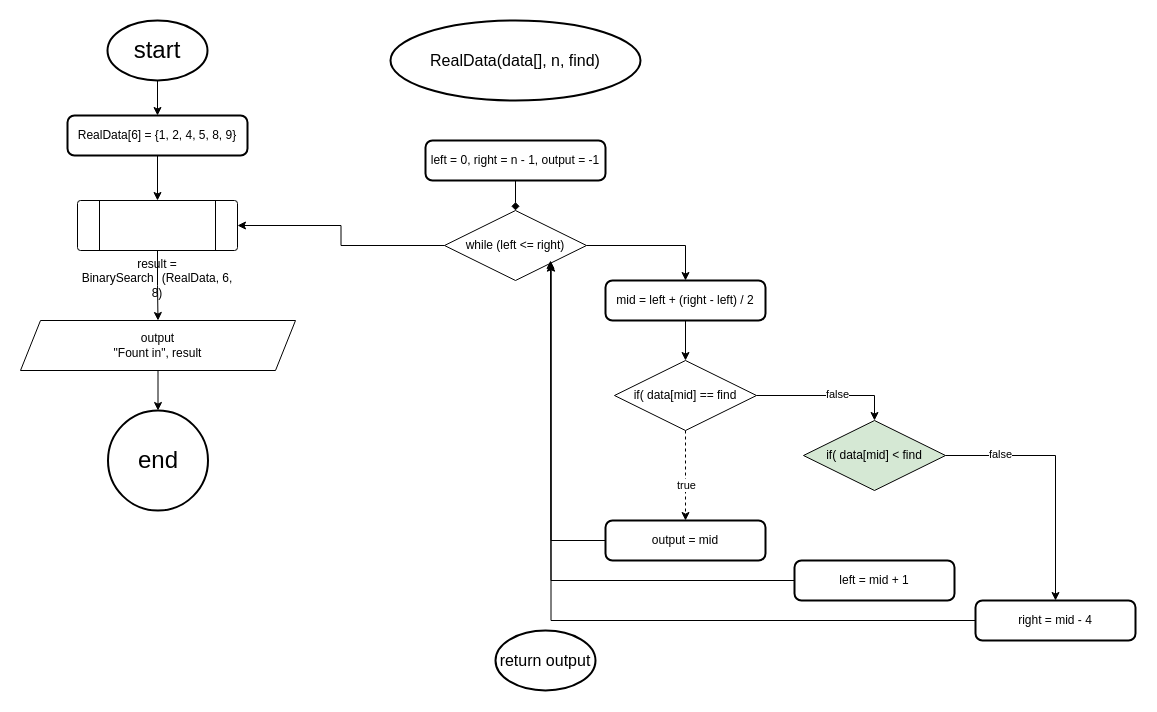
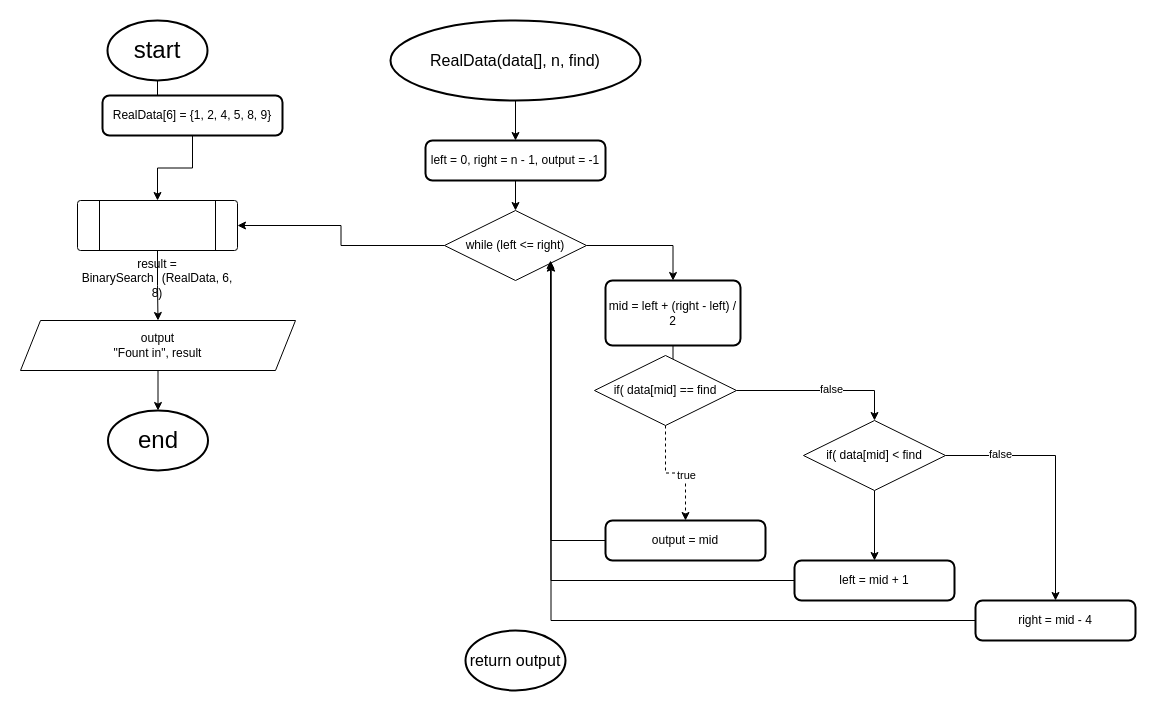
  <mxCell id="0" />
  <mxCell id="1" parent="0" />
  <mxCell id="2" style="edgeStyle=orthogonalEdgeStyle;rounded=0;orthogonalLoop=1;jettySize=auto;html=1;entryX=0.5;entryY=0;entryDx=0;entryDy=0;" edge="1" parent="1" source="3" target="6"><mxGeometry relative="1" as="geometry" /></mxCell>
  <mxCell id="3" value="&lt;font style=&quot;font-size: 24px;&quot;&gt;start&lt;/font&gt;" style="strokeWidth=2;html=1;shape=mxgraph.flowchart.start_1;whiteSpace=wrap;" vertex="1" parent="1"><mxGeometry x="107" y="20" width="100" height="60" as="geometry" /></mxCell>
  <mxCell id="4" value="output&lt;div&gt;&quot;Fount in&quot;, result&lt;/div&gt;" style="shape=parallelogram;perimeter=parallelogramPerimeter;whiteSpace=wrap;html=1;fixedSize=1;" vertex="1" parent="1"><mxGeometry x="20" y="320" width="275" height="50" as="geometry" /></mxCell>
  <mxCell id="5" style="edgeStyle=orthogonalEdgeStyle;rounded=0;orthogonalLoop=1;jettySize=auto;html=1;entryX=0.5;entryY=0;entryDx=0;entryDy=0;" edge="1" parent="1" source="6" target="8"><mxGeometry relative="1" as="geometry" /></mxCell>
- <mxCell id="6" value="RealData[6] = {1, 2, 4, 5, 8, 9}" style="rounded=1;whiteSpace=wrap;html=1;absoluteArcSize=1;arcSize=14;strokeWidth=2;" vertex="1" parent="1"><mxGeometry x="67" y="115" width="180" height="40" as="geometry" /></mxCell>
+ <mxCell id="6" value="RealData[6] = {1, 2, 4, 5, 8, 9}" style="rounded=1;whiteSpace=wrap;html=1;absoluteArcSize=1;arcSize=14;strokeWidth=2;" vertex="1" parent="1"><mxGeometry x="102" y="95" width="180" height="40" as="geometry" /></mxCell>
  <mxCell id="7" style="edgeStyle=orthogonalEdgeStyle;rounded=0;orthogonalLoop=1;jettySize=auto;html=1;entryX=0.5;entryY=0;entryDx=0;entryDy=0;" edge="1" parent="1" source="8" target="4"><mxGeometry relative="1" as="geometry" /></mxCell>
  <mxCell id="8" value="result = BinarySearch&lt;span style=&quot;white-space: pre;&quot;&gt;&#09;&lt;/span&gt;(RealData, 6, 8)" style="verticalLabelPosition=bottom;verticalAlign=top;html=1;shape=process;whiteSpace=wrap;rounded=1;size=0.14;arcSize=6;" vertex="1" parent="1"><mxGeometry x="77" y="200" width="160" height="50" as="geometry" /></mxCell>
+ <mxCell id="9" style="edgeStyle=orthogonalEdgeStyle;rounded=0;orthogonalLoop=1;jettySize=auto;html=1;entryX=0.5;entryY=0;entryDx=0;entryDy=0;" edge="1" parent="1" source="10" target="14"><mxGeometry relative="1" as="geometry" /></mxCell>
  <mxCell id="10" value="&lt;font style=&quot;font-size: 16px;&quot;&gt;RealData(data[], n, find)&lt;/font&gt;" style="strokeWidth=2;html=1;shape=mxgraph.flowchart.start_1;whiteSpace=wrap;" vertex="1" parent="1"><mxGeometry x="390" y="20" width="250" height="80" as="geometry" /></mxCell>
  <mxCell id="11" style="edgeStyle=orthogonalEdgeStyle;rounded=0;orthogonalLoop=1;jettySize=auto;html=1;entryX=0.5;entryY=0;entryDx=0;entryDy=0;" edge="1" parent="1" source="12" target="16"><mxGeometry relative="1" as="geometry" /></mxCell>
  <mxCell id="12" value="while (left &amp;lt;= right)" style="rhombus;whiteSpace=wrap;html=1;" vertex="1" parent="1"><mxGeometry x="444" y="210" width="142" height="70" as="geometry" /></mxCell>
- <mxCell id="13" style="edgeStyle=orthogonalEdgeStyle;rounded=0;orthogonalLoop=1;jettySize=auto;html=1;entryX=0.5;entryY=0;entryDx=0;entryDy=0;endArrow=diamond;" edge="1" parent="1" source="14" target="12"><mxGeometry relative="1" as="geometry" /></mxCell>
+ <mxCell id="13" style="edgeStyle=orthogonalEdgeStyle;rounded=0;orthogonalLoop=1;jettySize=auto;html=1;entryX=0.5;entryY=0;entryDx=0;entryDy=0;" edge="1" parent="1" source="14" target="12"><mxGeometry relative="1" as="geometry" /></mxCell>
  <mxCell id="14" value="left = 0, right = n - 1, output = -1" style="rounded=1;whiteSpace=wrap;html=1;absoluteArcSize=1;arcSize=14;strokeWidth=2;" vertex="1" parent="1"><mxGeometry x="425" y="140" width="180" height="40" as="geometry" /></mxCell>
  <mxCell id="15" style="edgeStyle=orthogonalEdgeStyle;rounded=0;orthogonalLoop=1;jettySize=auto;html=1;entryX=0.5;entryY=0;entryDx=0;entryDy=0;" edge="1" parent="1" source="16" target="21"><mxGeometry relative="1" as="geometry" /></mxCell>
- <mxCell id="16" value="mid = left + (right - left) / 2" style="rounded=1;whiteSpace=wrap;html=1;absoluteArcSize=1;arcSize=14;strokeWidth=2;" vertex="1" parent="1"><mxGeometry x="605" y="280" width="160" height="40" as="geometry" /></mxCell>
+ <mxCell id="16" value="mid = left + (right - left) / 2" style="rounded=1;whiteSpace=wrap;html=1;absoluteArcSize=1;arcSize=14;strokeWidth=2;" vertex="1" parent="1"><mxGeometry x="605" y="280" width="135" height="65" as="geometry" /></mxCell>
  <mxCell id="17" style="edgeStyle=orthogonalEdgeStyle;rounded=0;orthogonalLoop=1;jettySize=auto;html=1;entryX=0.5;entryY=0;entryDx=0;entryDy=0;" edge="1" parent="1" source="21" target="30"><mxGeometry relative="1" as="geometry" /></mxCell>
  <mxCell id="18" value="false" style="edgeLabel;html=1;align=center;verticalAlign=middle;resizable=0;points=[];" vertex="1" connectable="0" parent="17"><mxGeometry x="0.115" y="2" relative="1" as="geometry"><mxPoint as="offset" /></mxGeometry></mxCell>
  <mxCell id="19" style="edgeStyle=orthogonalEdgeStyle;rounded=0;orthogonalLoop=1;jettySize=auto;html=1;entryX=0.5;entryY=0;entryDx=0;entryDy=0;dashed=1;" edge="1" parent="1" source="21" target="23"><mxGeometry relative="1" as="geometry" /></mxCell>
  <mxCell id="20" value="true" style="edgeLabel;html=1;align=center;verticalAlign=middle;resizable=0;points=[];" vertex="1" connectable="0" parent="19"><mxGeometry x="0.206" relative="1" as="geometry"><mxPoint as="offset" /></mxGeometry></mxCell>
- <mxCell id="21" value="if( data[mid] == find" style="rhombus;whiteSpace=wrap;html=1;" vertex="1" parent="1"><mxGeometry x="614" y="360" width="142" height="70" as="geometry" /></mxCell>
+ <mxCell id="21" value="if( data[mid] == find" style="rhombus;whiteSpace=wrap;html=1;" vertex="1" parent="1"><mxGeometry x="594" y="355" width="142" height="70" as="geometry" /></mxCell>
  <mxCell id="22" style="edgeStyle=orthogonalEdgeStyle;rounded=0;orthogonalLoop=1;jettySize=auto;html=1;entryX=1;entryY=1;entryDx=0;entryDy=0;" edge="1" parent="1" source="23" target="12"><mxGeometry relative="1" as="geometry" /></mxCell>
  <mxCell id="23" value="output = mid" style="rounded=1;whiteSpace=wrap;html=1;absoluteArcSize=1;arcSize=14;strokeWidth=2;" vertex="1" parent="1"><mxGeometry x="605" y="520" width="160" height="40" as="geometry" /></mxCell>
- <mxCell id="24" value="&lt;font style=&quot;font-size: 24px;&quot;&gt;end&lt;/font&gt;" style="strokeWidth=2;html=1;shape=mxgraph.flowchart.start_1;whiteSpace=wrap;" vertex="1" parent="1"><mxGeometry x="107.5" y="410" width="100" height="100" as="geometry" /></mxCell>
+ <mxCell id="24" value="&lt;font style=&quot;font-size: 24px;&quot;&gt;end&lt;/font&gt;" style="strokeWidth=2;html=1;shape=mxgraph.flowchart.start_1;whiteSpace=wrap;" vertex="1" parent="1"><mxGeometry x="107.5" y="410" width="100" height="60" as="geometry" /></mxCell>
  <mxCell id="25" style="edgeStyle=orthogonalEdgeStyle;rounded=0;orthogonalLoop=1;jettySize=auto;html=1;entryX=0.5;entryY=0;entryDx=0;entryDy=0;entryPerimeter=0;" edge="1" parent="1" source="4" target="24"><mxGeometry relative="1" as="geometry" /></mxCell>
- <mxCell id="26" value="&lt;font style=&quot;font-size: 16px;&quot;&gt;return output&lt;/font&gt;" style="strokeWidth=2;html=1;shape=mxgraph.flowchart.start_1;whiteSpace=wrap;" vertex="1" parent="1"><mxGeometry x="495" y="630" width="100" height="60" as="geometry" /></mxCell>
+ <mxCell id="26" value="&lt;font style=&quot;font-size: 16px;&quot;&gt;return output&lt;/font&gt;" style="strokeWidth=2;html=1;shape=mxgraph.flowchart.start_1;whiteSpace=wrap;" vertex="1" parent="1"><mxGeometry x="465" y="630" width="100" height="60" as="geometry" /></mxCell>
+ <mxCell id="27" style="edgeStyle=orthogonalEdgeStyle;rounded=0;orthogonalLoop=1;jettySize=auto;html=1;entryX=0.5;entryY=0;entryDx=0;entryDy=0;" edge="1" parent="1" source="30" target="32"><mxGeometry relative="1" as="geometry" /></mxCell>
  <mxCell id="28" style="edgeStyle=orthogonalEdgeStyle;rounded=0;orthogonalLoop=1;jettySize=auto;html=1;entryX=0.5;entryY=0;entryDx=0;entryDy=0;" edge="1" parent="1" source="30" target="34"><mxGeometry relative="1" as="geometry" /></mxCell>
  <mxCell id="29" value="false" style="edgeLabel;html=1;align=center;verticalAlign=middle;resizable=0;points=[];" vertex="1" connectable="0" parent="28"><mxGeometry x="-0.577" y="2" relative="1" as="geometry"><mxPoint as="offset" /></mxGeometry></mxCell>
- <mxCell id="30" value="if( data[mid] &amp;lt; find" style="rhombus;whiteSpace=wrap;html=1;fillColor=#d5e8d4;" vertex="1" parent="1"><mxGeometry x="803" y="420" width="142" height="70" as="geometry" /></mxCell>
+ <mxCell id="30" value="if( data[mid] &amp;lt; find" style="rhombus;whiteSpace=wrap;html=1;" vertex="1" parent="1"><mxGeometry x="803" y="420" width="142" height="70" as="geometry" /></mxCell>
  <mxCell id="31" style="edgeStyle=orthogonalEdgeStyle;rounded=0;orthogonalLoop=1;jettySize=auto;html=1;" edge="1" parent="1" source="32"><mxGeometry relative="1" as="geometry"><mxPoint x="550" y="260" as="targetPoint" /></mxGeometry></mxCell>
  <mxCell id="32" value="left = mid + 1" style="rounded=1;whiteSpace=wrap;html=1;absoluteArcSize=1;arcSize=14;strokeWidth=2;" vertex="1" parent="1"><mxGeometry x="794" y="560" width="160" height="40" as="geometry" /></mxCell>
  <mxCell id="33" style="edgeStyle=orthogonalEdgeStyle;rounded=0;orthogonalLoop=1;jettySize=auto;html=1;entryX=1;entryY=1;entryDx=0;entryDy=0;" edge="1" parent="1" source="34" target="12"><mxGeometry relative="1" as="geometry" /></mxCell>
  <mxCell id="34" value="right = mid - 4" style="rounded=1;whiteSpace=wrap;html=1;absoluteArcSize=1;arcSize=14;strokeWidth=2;" vertex="1" parent="1"><mxGeometry x="975" y="600" width="160" height="40" as="geometry" /></mxCell>
  <mxCell id="35" style="edgeStyle=orthogonalEdgeStyle;rounded=0;orthogonalLoop=1;jettySize=auto;html=1;" edge="1" parent="1" source="12" target="8"><mxGeometry relative="1" as="geometry" /></mxCell>
